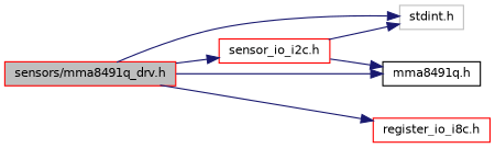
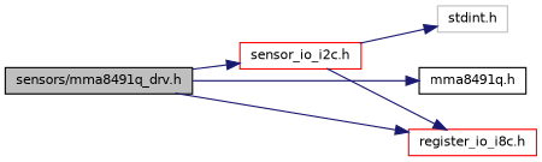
  digraph {
    rankdir=LR
    node [color=black fillcolor=white fontname=Helvetica fontsize=10 shape=record style=filled]
    edge [color=midnightblue fontname=Helvetica fontsize=10 labelfontname=Helvetica labelfontsize=10 style=solid]
-   n1 [color=red fillcolor=grey75 fontcolor=black height=0.2 label="sensors/mma8491q_drv.h" width=0.4]
+   n1 [fillcolor=grey75 fontcolor=black height=0.2 label="sensors/mma8491q_drv.h" width=0.4]
    n2 [color=grey75 height=0.2 label="stdint.h" width=0.4]
    n3 [height=0.2 label="mma8491q.h" width=0.4]
    n4 [color=red height=0.2 label="sensor_io_i2c.h" width=0.4]
    n5 [color=red height=0.2 label="register_io_i8c.h" width=0.4]
-   n1 -> n2
    n1 -> n3
    n1 -> n4
    n1 -> n5
    n4 -> n2
-   n4 -> n3
+   n4 -> n5
  }
